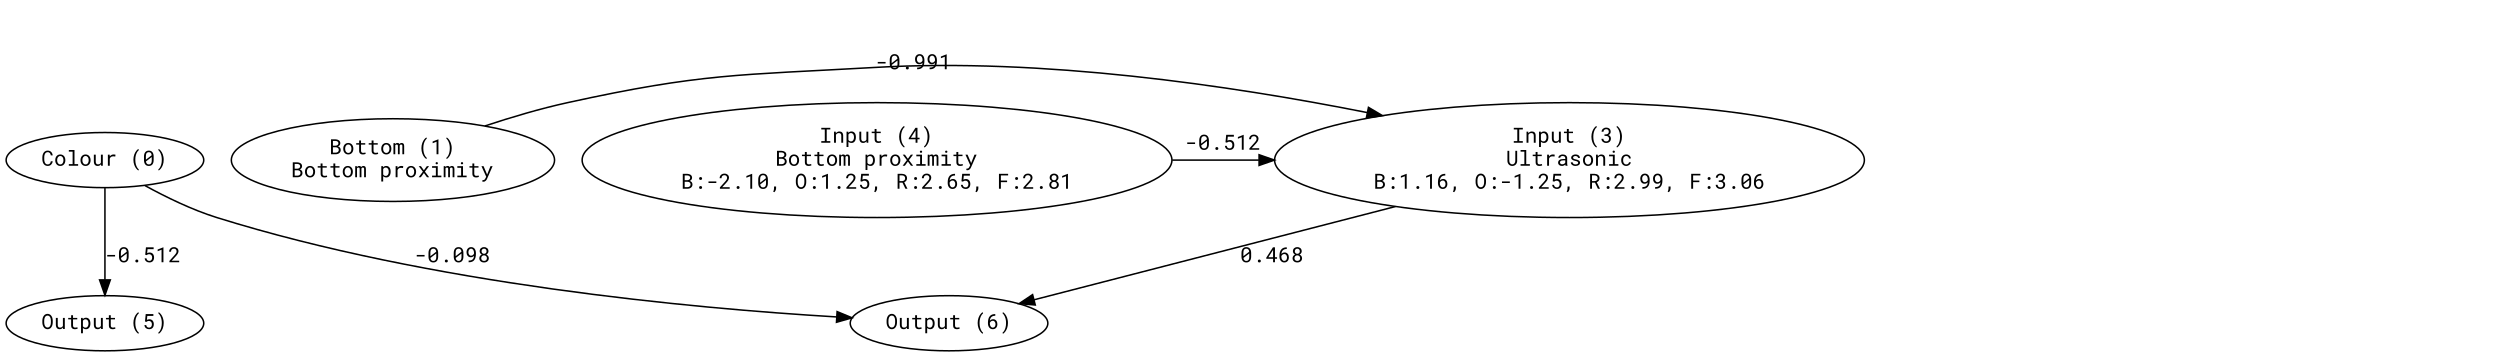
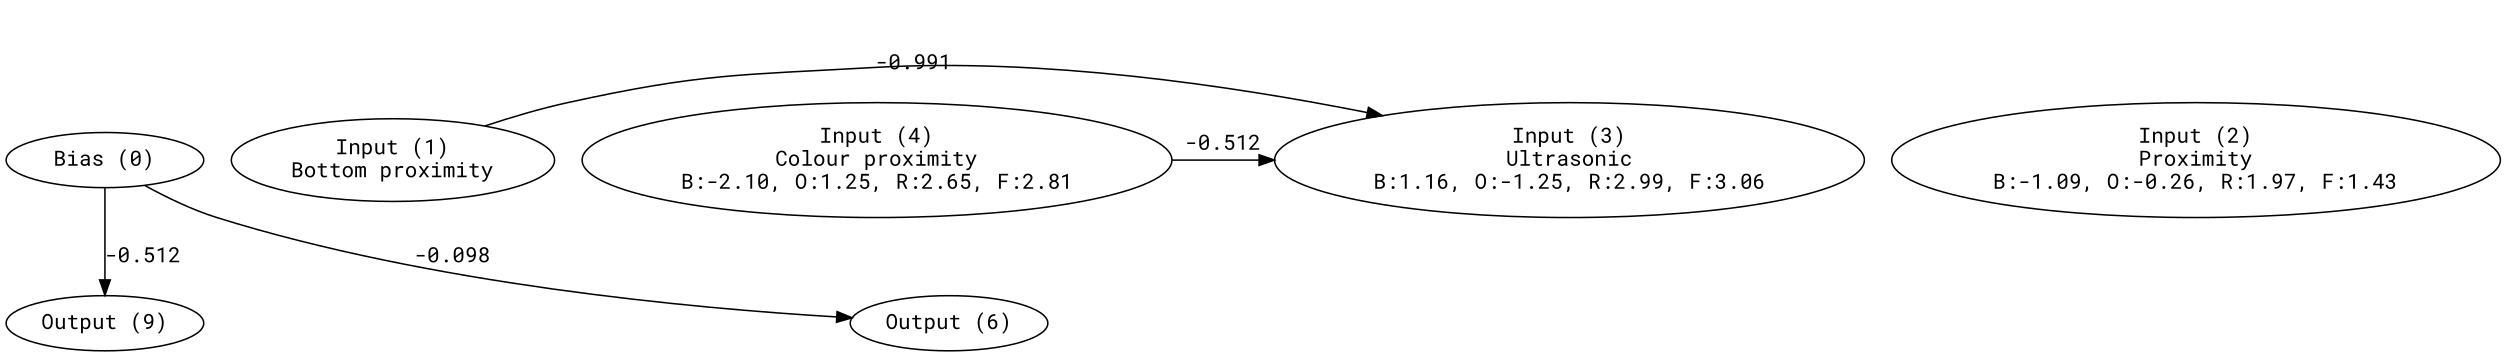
  digraph {
    fontname="Roboto Mono"
    node [fontname="Roboto Mono"]
    edge [fontname="Roboto Mono"]
-   n1 [label="Colour (0)"]
-   n2 [label="Bottom (1)\nBottom proximity"]
+   n1 [label="Bias (0)"]
+   n2 [label="Input (1)\nBottom proximity"]
+   n3 [label="Input (2)\nProximity\nB:-1.09, O:-0.26, R:1.97, F:1.43"]
    n4 [label="Input (3)\nUltrasonic\nB:1.16, O:-1.25, R:2.99, F:3.06"]
-   n5 [label="Input (4)\nBottom proximity\nB:-2.10, O:1.25, R:2.65, F:2.81"]
-   n6 [label="Output (5)"]
+   n5 [label="Input (4)\nColour proximity\nB:-2.10, O:1.25, R:2.65, F:2.81"]
+   n6 [label="Output (9)"]
    n7 [label="Output (6)"]
    subgraph sub_1 {
      rank=same
      n1
      n2
+     n3
      n4
      n5
    }
    subgraph sub_2 {
      rank=same
      n6
      n7
    }
    n1 -> n6 [label=-0.512]
    n1 -> n7 [label=-0.098]
    n2 -> n4 [label=-0.991]
-   n4 -> n7 [label=0.468]
    n5 -> n4 [label=-0.512]
  }
